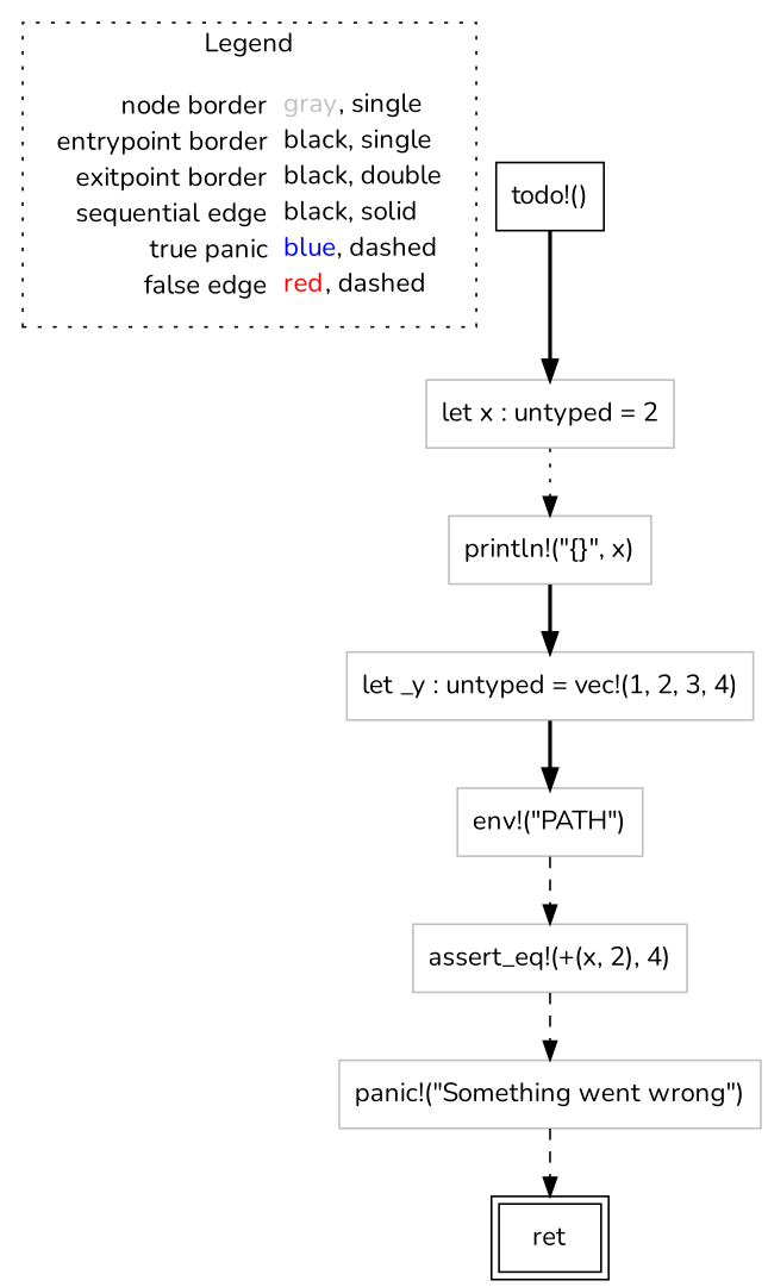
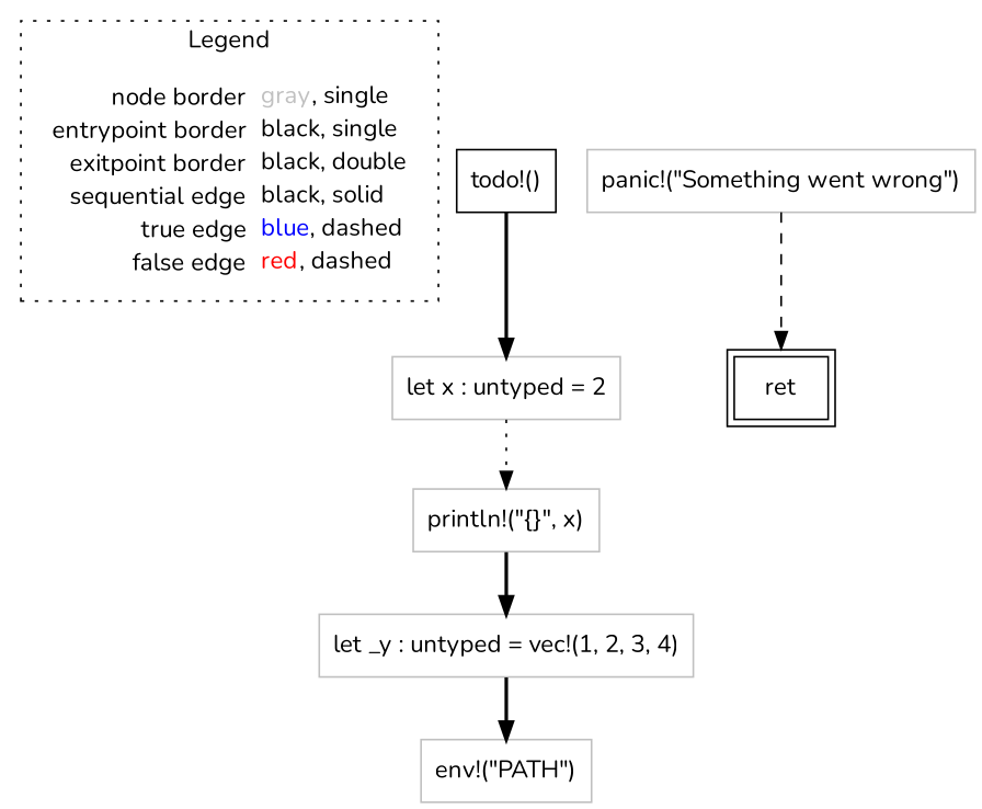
  digraph {
    fontname=Nunito
    node [fontname=Nunito shape=rect color=gray]
    edge [color=black fontname=Nunito style=bold]
-   n1 [label=<<table border="0" cellpadding="2" cellspacing="0" cellborder="0"><tr><td align="right">node border&nbsp;</td><td align="left"><font color="gray">gray</font>, single</td></tr><tr><td align="right">entrypoint border&nbsp;</td><td align="left"><font color="black">black</font>, single</td></tr><tr><td align="right">exitpoint border&nbsp;</td><td align="left"><font color="black">black</font>, double</td></tr><tr><td align="right">sequential edge&nbsp;</td><td align="left"><font color="black">black</font>, solid</td></tr><tr><td align="right">true panic&nbsp;</td><td align="left"><font color="blue">blue</font>, dashed</td></tr><tr><td align="right">false edge&nbsp;</td><td align="left"><font color="red">red</font>, dashed</td></tr></table>> shape=plaintext color=""]
+   n1 [label=<<table border="0" cellpadding="2" cellspacing="0" cellborder="0"><tr><td align="right">node border&nbsp;</td><td align="left"><font color="gray">gray</font>, single</td></tr><tr><td align="right">entrypoint border&nbsp;</td><td align="left"><font color="black">black</font>, single</td></tr><tr><td align="right">exitpoint border&nbsp;</td><td align="left"><font color="black">black</font>, double</td></tr><tr><td align="right">sequential edge&nbsp;</td><td align="left"><font color="black">black</font>, solid</td></tr><tr><td align="right">true edge&nbsp;</td><td align="left"><font color="blue">blue</font>, dashed</td></tr><tr><td align="right">false edge&nbsp;</td><td align="left"><font color="red">red</font>, dashed</td></tr></table>> shape=plaintext color=""]
    n2 [color=black label=<todo!()>]
    n3 [label=<let x : untyped = 2>]
    n4 [label=<println!(&quot;{}&quot;, x)>]
    n5 [color=black label=<ret> peripheries=2]
    n6 [label=<let _y : untyped = vec!(1, 2, 3, 4)>]
    n7 [label=<env!(&quot;PATH&quot;)>]
-   n8 [label=<assert_eq!(+(x, 2), 4)>]
    n9 [label=<panic!(&quot;Something went wrong&quot;)>]
    subgraph cluster_1 {
      label=Legend
      style=dotted
      n1
    }
    n2 -> n3
    n3 -> n4 [style=dotted]
    n4 -> n6
    n6 -> n7
-   n7 -> n8 [style=dashed]
-   n8 -> n9 [style=dashed]
    n9 -> n5 [style=dashed]
  }
